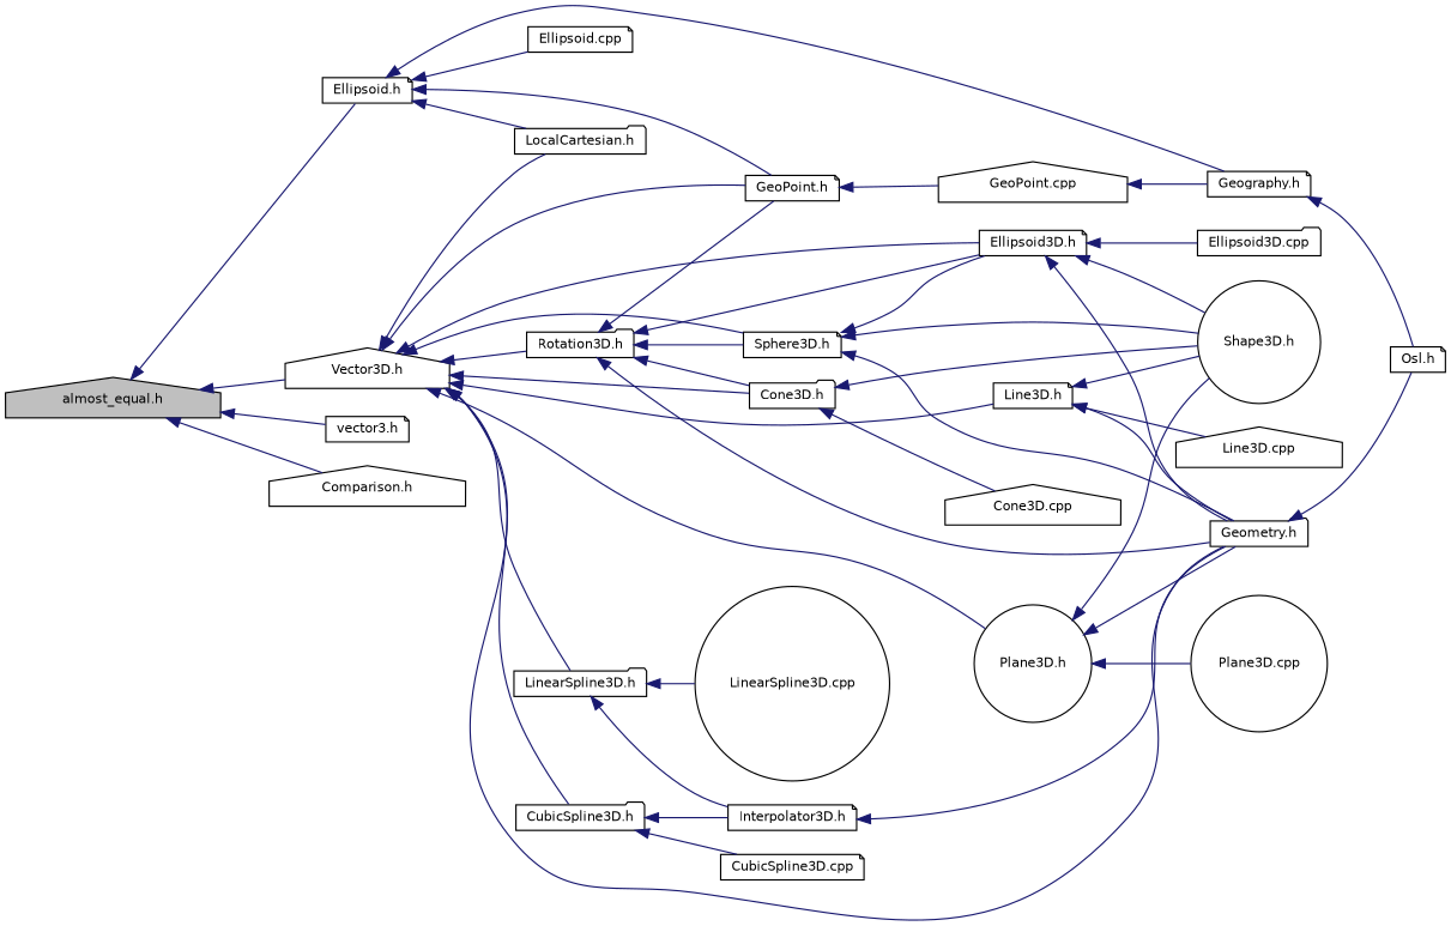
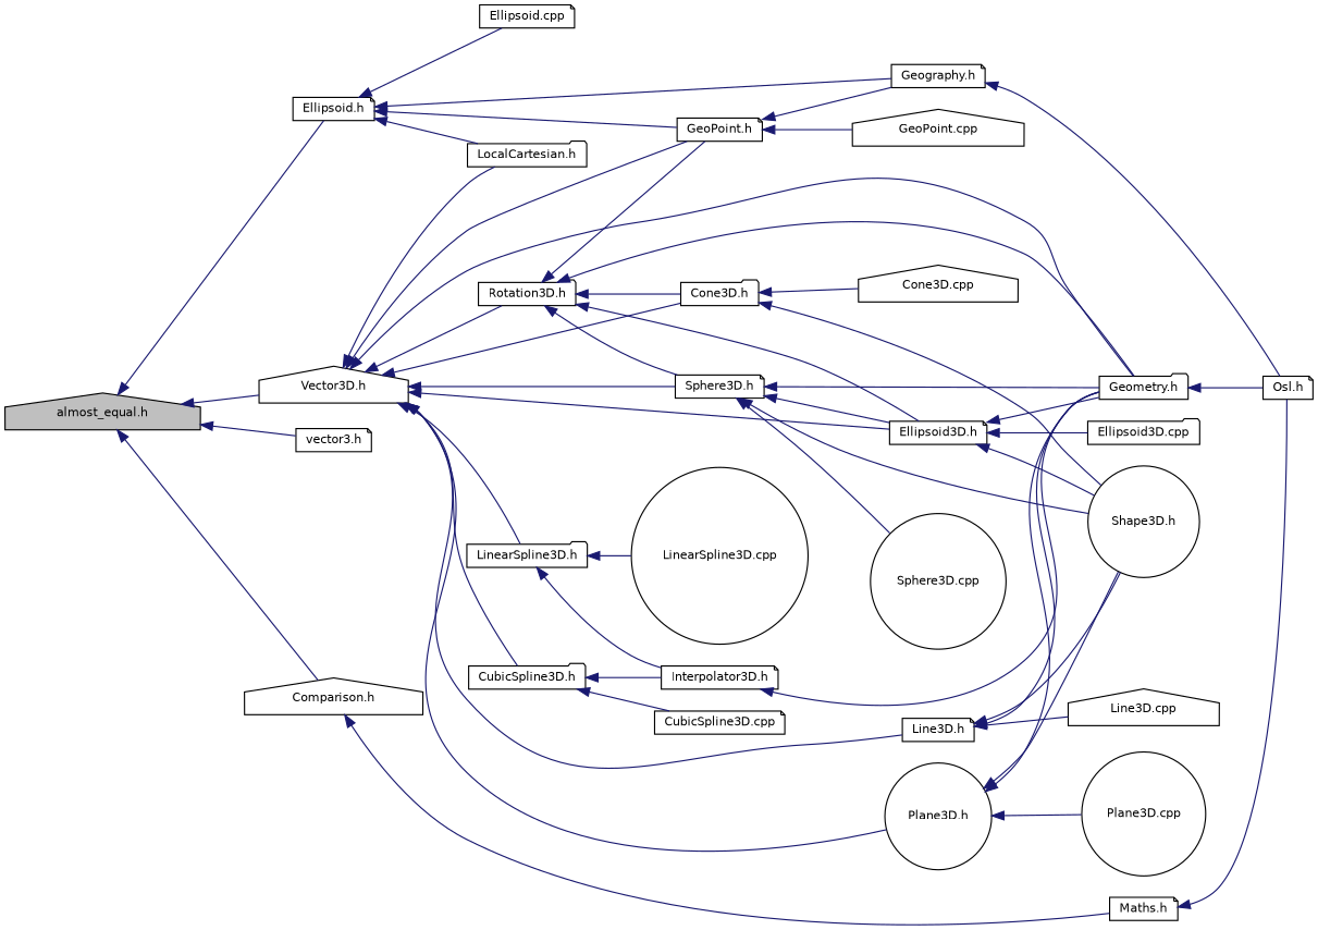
  digraph {
    rankdir=LR
    node [color=black fillcolor=white fontname=Helvetica fontsize=10 shape=note style=filled]
    edge [color=midnightblue dir=back fontname=Helvetica fontsize=10 labelfontname=Helvetica labelfontsize=10 style=solid]
    n1 [fillcolor=grey75 fontcolor=black height=0.2 label="almost_equal.h" shape=house width=0.4]
    n2 [height=0.2 label="Ellipsoid.h" width=0.4]
    n3 [height=0.2 label="Vector3D.h" shape=house width=0.4]
    n4 [height=0.2 label="vector3.h" width=0.4]
    n5 [height=0.2 label="Comparison.h" shape=house width=0.4]
    n6 [height=0.2 label="Ellipsoid.cpp" width=0.4]
    n7 [height=0.2 label="Geography.h" width=0.4]
    n8 [height=0.2 label="GeoPoint.h" width=0.4]
    n9 [height=0.2 label="LocalCartesian.h" shape=folder width=0.4]
    n10 [height=0.2 label="Geometry.h" shape=folder width=0.4]
    n11 [height=0.2 label="Rotation3D.h" shape=folder width=0.4]
    n12 [height=0.2 label="Cone3D.h" shape=folder width=0.4]
    n13 [height=0.2 label="Sphere3D.h" width=0.4]
    n14 [height=0.2 label="Ellipsoid3D.h" width=0.4]
    n15 [height=0.2 label="LinearSpline3D.h" shape=folder width=0.4]
    n16 [height=0.2 label="CubicSpline3D.h" shape=folder width=0.4]
    n17 [height=0.2 label="Line3D.h" width=0.4]
    n18 [height=0.2 label="Plane3D.h" shape=circle width=0.4]
+   n19 [height=0.2 label="Maths.h" width=0.4]
    n20 [height=0.2 label="Osl.h" width=0.4]
    n21 [height=0.2 label="GeoPoint.cpp" shape=house width=0.4]
    n22 [height=0.2 label="Cone3D.cpp" shape=house width=0.4]
    n23 [height=0.2 label="Shape3D.h" shape=circle width=0.4]
+   n24 [height=0.2 label="Sphere3D.cpp" shape=circle width=0.4]
    n25 [height=0.2 label="Ellipsoid3D.cpp" shape=folder width=0.4]
    n26 [height=0.2 label="Interpolator3D.h" width=0.4]
    n27 [height=0.2 label="LinearSpline3D.cpp" shape=circle width=0.4]
    n28 [height=0.2 label="CubicSpline3D.cpp" width=0.4]
    n29 [height=0.2 label="Line3D.cpp" shape=house width=0.4]
    n30 [height=0.2 label="Plane3D.cpp" shape=circle width=0.4]
    n1 -> n2
    n1 -> n3
    n1 -> n4
    n1 -> n5
    n2 -> n6
    n2 -> n7
    n2 -> n8
    n2 -> n9
    n3 -> n8
    n3 -> n9
    n3 -> n10
    n3 -> n11
    n3 -> n12
    n3 -> n13
    n3 -> n14
    n3 -> n15
    n3 -> n16
    n3 -> n17
    n3 -> n18
+   n5 -> n19
    n7 -> n20
-   n21 -> n7
+   n8 -> n7
    n8 -> n21
    n10 -> n20
    n11 -> n8
    n11 -> n10
    n11 -> n12
    n11 -> n13
    n11 -> n14
    n12 -> n22
    n12 -> n23
    n13 -> n10
    n13 -> n14
    n13 -> n23
+   n13 -> n24
    n14 -> n10
    n14 -> n23
    n14 -> n25
    n15 -> n26
    n15 -> n27
    n16 -> n26
    n16 -> n28
    n17 -> n10
    n17 -> n23
    n17 -> n29
    n18 -> n10
    n18 -> n23
    n18 -> n30
+   n19 -> n20
    n26 -> n10
  }
